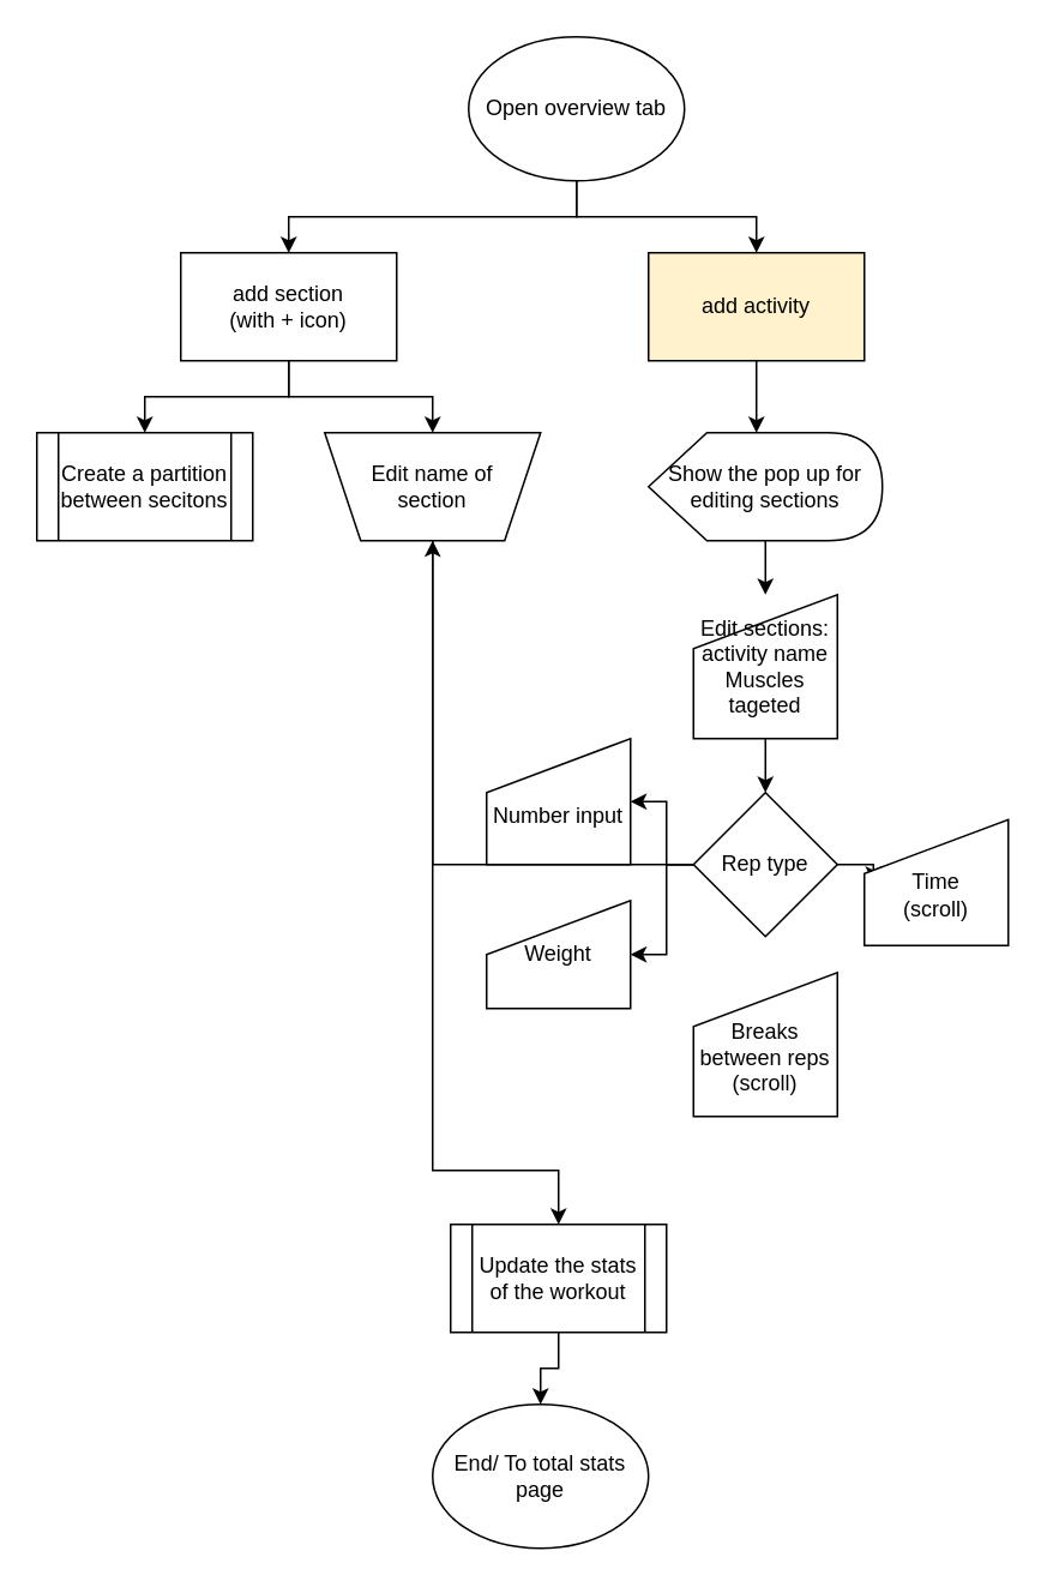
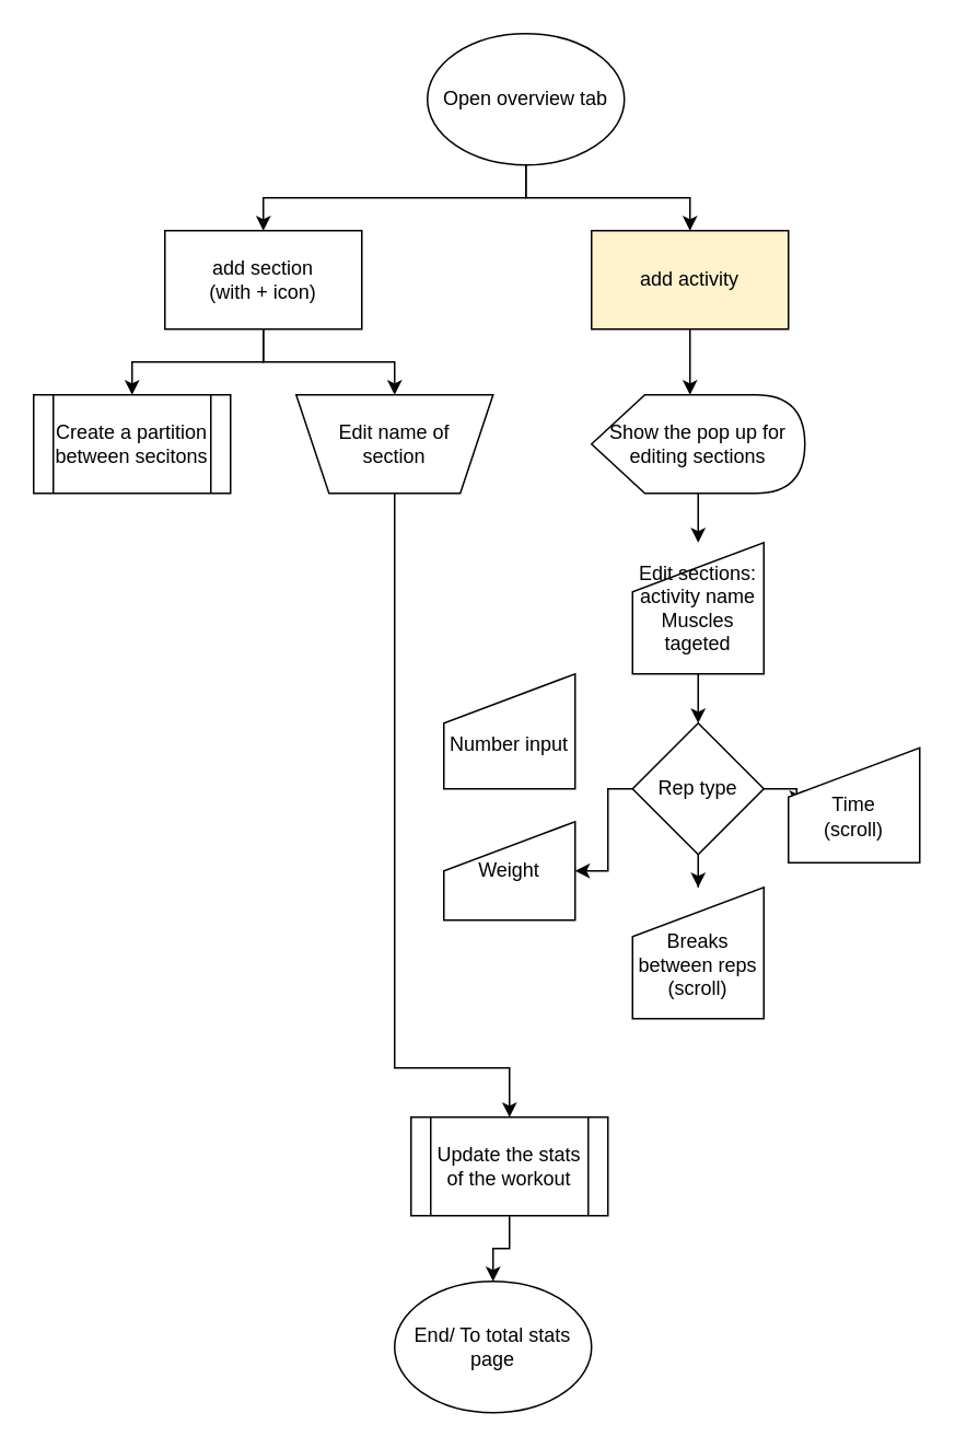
  <mxCell id="0" />
  <mxCell id="1" parent="0" />
  <mxCell id="2" value="" style="edgeStyle=orthogonalEdgeStyle;rounded=0;orthogonalLoop=1;jettySize=auto;html=1;" parent="1" source="4" target="6" edge="1"><mxGeometry relative="1" as="geometry"><Array as="points"><mxPoint x="320" y="120" /><mxPoint x="160" y="120" /></Array></mxGeometry></mxCell>
  <mxCell id="3" value="" style="edgeStyle=orthogonalEdgeStyle;rounded=0;orthogonalLoop=1;jettySize=auto;html=1;" parent="1" source="4" target="8" edge="1"><mxGeometry relative="1" as="geometry" /></mxCell>
  <mxCell id="4" value="Open overview tab" style="ellipse;whiteSpace=wrap;html=1;" parent="1" vertex="1"><mxGeometry x="260" y="20" width="120" height="80" as="geometry" /></mxCell>
  <mxCell id="5" value="" style="edgeStyle=orthogonalEdgeStyle;rounded=0;orthogonalLoop=1;jettySize=auto;html=1;" parent="1" source="6" target="9" edge="1"><mxGeometry relative="1" as="geometry" /></mxCell>
  <mxCell id="6" value="add section&lt;br&gt;(with + icon)" style="whiteSpace=wrap;html=1;" parent="1" vertex="1"><mxGeometry x="100" y="140" width="120" height="60" as="geometry" /></mxCell>
  <mxCell id="7" value="" style="edgeStyle=orthogonalEdgeStyle;rounded=0;orthogonalLoop=1;jettySize=auto;html=1;" parent="1" source="8" edge="1"><mxGeometry relative="1" as="geometry"><mxPoint x="420" y="240" as="targetPoint" /></mxGeometry></mxCell>
  <mxCell id="8" value="add activity" style="whiteSpace=wrap;html=1;fillColor=#fff2cc;" parent="1" vertex="1"><mxGeometry x="360" y="140" width="120" height="60" as="geometry" /></mxCell>
  <mxCell id="9" value="Create a partition between secitons" style="shape=process;whiteSpace=wrap;html=1;backgroundOutline=1;" parent="1" vertex="1"><mxGeometry x="20" y="240" width="120" height="60" as="geometry" /></mxCell>
  <mxCell id="10" value="Edit name of&lt;br&gt;section" style="shape=trapezoid;perimeter=trapezoidPerimeter;whiteSpace=wrap;html=1;fixedSize=1;direction=west;" parent="1" vertex="1"><mxGeometry x="180" y="240" width="120" height="60" as="geometry" /></mxCell>
  <mxCell id="11" value="" style="endArrow=classic;html=1;rounded=0;exitX=0.5;exitY=1;exitDx=0;exitDy=0;entryX=0.5;entryY=1;entryDx=0;entryDy=0;" parent="1" source="6" target="10" edge="1"><mxGeometry width="50" height="50" relative="1" as="geometry"><mxPoint x="310" y="310" as="sourcePoint" /><mxPoint x="360" y="260" as="targetPoint" /><Array as="points"><mxPoint x="160" y="220" /><mxPoint x="240" y="220" /></Array></mxGeometry></mxCell>
  <mxCell id="12" value="" style="edgeStyle=orthogonalEdgeStyle;rounded=0;orthogonalLoop=1;jettySize=auto;html=1;" edge="1" parent="1" source="13" target="23"><mxGeometry relative="1" as="geometry" /></mxCell>
  <mxCell id="13" value="Show the pop up for editing sections" style="shape=display;whiteSpace=wrap;html=1;" parent="1" vertex="1"><mxGeometry x="360" y="240" width="130" height="60" as="geometry" /></mxCell>
  <mxCell id="14" value="" style="edgeStyle=orthogonalEdgeStyle;rounded=0;orthogonalLoop=1;jettySize=auto;html=1;" edge="1" parent="1" source="15" target="25"><mxGeometry relative="1" as="geometry" /></mxCell>
  <mxCell id="15" value="Update the stats of the workout" style="shape=process;whiteSpace=wrap;html=1;backgroundOutline=1;" parent="1" vertex="1"><mxGeometry x="250" y="680" width="120" height="60" as="geometry" /></mxCell>
  <mxCell id="16" value="" style="edgeStyle=orthogonalEdgeStyle;rounded=0;orthogonalLoop=1;jettySize=auto;html=1;" edge="1" parent="1" source="19" target="20"><mxGeometry relative="1" as="geometry" /></mxCell>
- <mxCell id="17" value="" style="edgeStyle=orthogonalEdgeStyle;rounded=0;orthogonalLoop=1;jettySize=auto;html=1;" edge="1" parent="1" source="19" target="21"><mxGeometry relative="1" as="geometry"><Array as="points"><mxPoint x="370" y="480" /><mxPoint x="370" y="445" /></Array></mxGeometry></mxCell>
- <mxCell id="18" value="" style="edgeStyle=orthogonalEdgeStyle;rounded=0;orthogonalLoop=1;jettySize=auto;html=1;" edge="1" parent="1" source="19" target="10"><mxGeometry relative="1" as="geometry" /></mxCell>
+ <mxCell id="18" value="" style="edgeStyle=orthogonalEdgeStyle;rounded=0;orthogonalLoop=1;jettySize=auto;html=1;" edge="1" parent="1" source="19" target="24"><mxGeometry relative="1" as="geometry" /></mxCell>
  <mxCell id="19" value="Rep type" style="rhombus;whiteSpace=wrap;html=1;rounded=0;" vertex="1" parent="1"><mxGeometry x="385" y="440" width="80" height="80" as="geometry" /></mxCell>
  <mxCell id="20" value="&lt;br&gt;Time&lt;br&gt;(scroll)" style="shape=manualInput;whiteSpace=wrap;html=1;" vertex="1" parent="1"><mxGeometry x="480" y="455" width="80" height="70" as="geometry" /></mxCell>
  <mxCell id="21" value="&lt;br&gt;Number input" style="shape=manualInput;whiteSpace=wrap;html=1;" vertex="1" parent="1"><mxGeometry x="270" y="410" width="80" height="70" as="geometry" /></mxCell>
  <mxCell id="22" value="" style="edgeStyle=orthogonalEdgeStyle;rounded=0;orthogonalLoop=1;jettySize=auto;html=1;" edge="1" parent="1" source="23" target="19"><mxGeometry relative="1" as="geometry" /></mxCell>
  <mxCell id="23" value="Edit sections:&lt;br&gt;activity name&lt;br&gt;Muscles tageted" style="shape=manualInput;whiteSpace=wrap;html=1;" vertex="1" parent="1"><mxGeometry x="385" y="330" width="80" height="80" as="geometry" /></mxCell>
  <mxCell id="24" value="&lt;br&gt;Breaks between reps&lt;br&gt;(scroll)" style="shape=manualInput;whiteSpace=wrap;html=1;" vertex="1" parent="1"><mxGeometry x="385" y="540" width="80" height="80" as="geometry" /></mxCell>
  <mxCell id="25" value="End/ To total stats page" style="ellipse;whiteSpace=wrap;html=1;" vertex="1" parent="1"><mxGeometry x="240" y="780" width="120" height="80" as="geometry" /></mxCell>
  <mxCell id="26" value="" style="endArrow=classic;html=1;rounded=0;exitX=0.5;exitY=0;exitDx=0;exitDy=0;entryX=0.5;entryY=0;entryDx=0;entryDy=0;" edge="1" parent="1" source="10" target="15"><mxGeometry width="50" height="50" relative="1" as="geometry"><mxPoint x="400" y="540" as="sourcePoint" /><mxPoint x="450" y="490" as="targetPoint" /><Array as="points"><mxPoint x="240" y="580" /><mxPoint x="240" y="650" /><mxPoint x="310" y="650" /></Array></mxGeometry></mxCell>
  <mxCell id="27" value="Weight" style="shape=manualInput;whiteSpace=wrap;html=1;" vertex="1" parent="1"><mxGeometry x="270" y="500" width="80" height="60" as="geometry" /></mxCell>
  <mxCell id="28" value="" style="endArrow=classic;html=1;rounded=0;entryX=1;entryY=0.5;entryDx=0;entryDy=0;exitX=0;exitY=0.5;exitDx=0;exitDy=0;" edge="1" parent="1" source="19" target="27"><mxGeometry width="50" height="50" relative="1" as="geometry"><mxPoint x="290" y="540" as="sourcePoint" /><mxPoint x="340" y="490" as="targetPoint" /><Array as="points"><mxPoint x="370" y="480" /><mxPoint x="370" y="530" /></Array></mxGeometry></mxCell>
